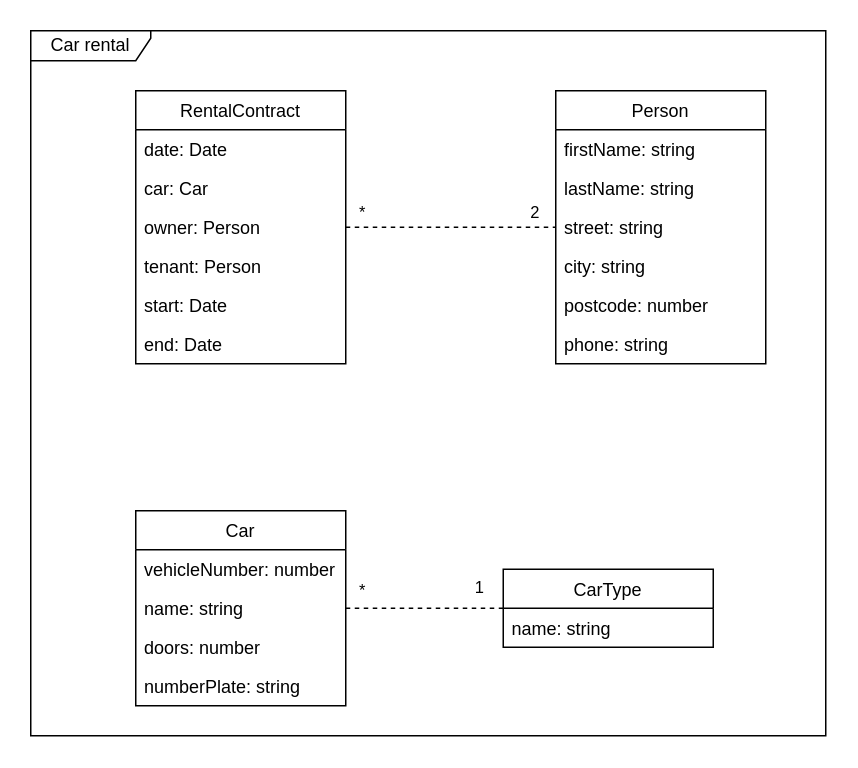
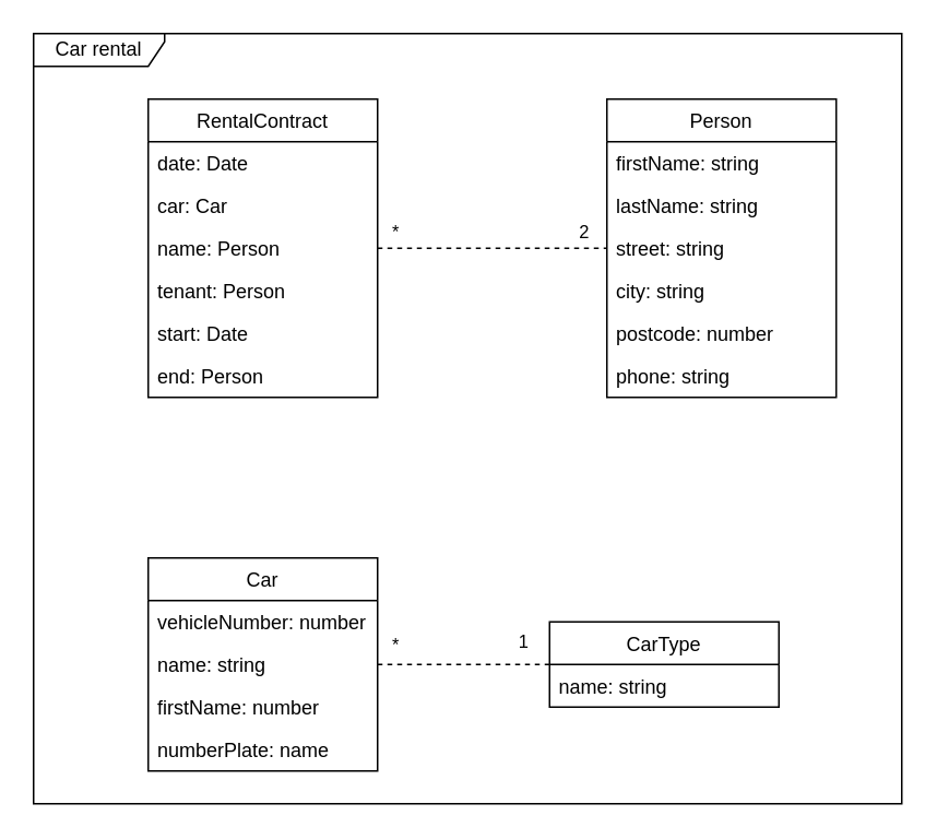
  <mxCell id="0" />
  <mxCell id="1" parent="0" />
  <mxCell id="2" style="edgeStyle=orthogonalEdgeStyle;rounded=0;orthogonalLoop=1;jettySize=auto;html=1;endArrow=none;endFill=0;dashed=1;" edge="1" parent="1" source="9" target="23"><mxGeometry relative="1" as="geometry" /></mxCell>
  <mxCell id="3" value="*" style="edgeLabel;html=1;align=center;verticalAlign=middle;resizable=0;points=[];" vertex="1" connectable="0" parent="2"><mxGeometry x="-0.855" y="-1" relative="1" as="geometry"><mxPoint y="-12" as="offset" /></mxGeometry></mxCell>
  <mxCell id="4" value="2" style="edgeLabel;html=1;align=center;verticalAlign=middle;resizable=0;points=[];" vertex="1" connectable="0" parent="2"><mxGeometry x="0.782" y="2" relative="1" as="geometry"><mxPoint y="-9" as="offset" /></mxGeometry></mxCell>
  <mxCell id="5" style="edgeStyle=orthogonalEdgeStyle;rounded=0;orthogonalLoop=1;jettySize=auto;html=1;endArrow=none;endFill=0;dashed=1;" edge="1" parent="1" source="16" target="21"><mxGeometry relative="1" as="geometry" /></mxCell>
  <mxCell id="6" value="*" style="edgeLabel;html=1;align=center;verticalAlign=middle;resizable=0;points=[];" vertex="1" connectable="0" parent="5"><mxGeometry x="-0.714" y="-1" relative="1" as="geometry"><mxPoint x="-5" y="-14" as="offset" /></mxGeometry></mxCell>
  <mxCell id="7" value="1" style="edgeLabel;html=1;align=center;verticalAlign=middle;resizable=0;points=[];" vertex="1" connectable="0" parent="5"><mxGeometry x="0.676" y="-2" relative="1" as="geometry"><mxPoint y="-17" as="offset" /></mxGeometry></mxCell>
  <mxCell id="8" value="Car rental" style="shape=umlFrame;whiteSpace=wrap;html=1;width=80;height=20;" vertex="1" parent="1"><mxGeometry x="20" y="20" width="530" height="470" as="geometry" /></mxCell>
  <mxCell id="9" value="RentalContract" style="swimlane;fontStyle=0;childLayout=stackLayout;horizontal=1;startSize=26;fillColor=none;horizontalStack=0;resizeParent=1;resizeParentMax=0;resizeLast=0;collapsible=1;marginBottom=0;" vertex="1" parent="1"><mxGeometry x="90" y="60" width="140" height="182" as="geometry" /></mxCell>
  <mxCell id="10" value="date: Date" style="text;strokeColor=none;fillColor=none;align=left;verticalAlign=top;spacingLeft=4;spacingRight=4;overflow=hidden;rotatable=0;points=[[0,0.5],[1,0.5]];portConstraint=eastwest;" vertex="1" parent="9"><mxGeometry y="26" width="140" height="26" as="geometry" /></mxCell>
  <mxCell id="11" value="car: Car" style="text;strokeColor=none;fillColor=none;align=left;verticalAlign=top;spacingLeft=4;spacingRight=4;overflow=hidden;rotatable=0;points=[[0,0.5],[1,0.5]];portConstraint=eastwest;" vertex="1" parent="9"><mxGeometry y="52" width="140" height="26" as="geometry" /></mxCell>
- <mxCell id="12" value="owner: Person" style="text;strokeColor=none;fillColor=none;align=left;verticalAlign=top;spacingLeft=4;spacingRight=4;overflow=hidden;rotatable=0;points=[[0,0.5],[1,0.5]];portConstraint=eastwest;" vertex="1" parent="9"><mxGeometry y="78" width="140" height="26" as="geometry" /></mxCell>
+ <mxCell id="12" value="name: Person" style="text;strokeColor=none;fillColor=none;align=left;verticalAlign=top;spacingLeft=4;spacingRight=4;overflow=hidden;rotatable=0;points=[[0,0.5],[1,0.5]];portConstraint=eastwest;" vertex="1" parent="9"><mxGeometry y="78" width="140" height="26" as="geometry" /></mxCell>
  <mxCell id="13" value="tenant: Person" style="text;strokeColor=none;fillColor=none;align=left;verticalAlign=top;spacingLeft=4;spacingRight=4;overflow=hidden;rotatable=0;points=[[0,0.5],[1,0.5]];portConstraint=eastwest;" vertex="1" parent="9"><mxGeometry y="104" width="140" height="26" as="geometry" /></mxCell>
  <mxCell id="14" value="start: Date" style="text;strokeColor=none;fillColor=none;align=left;verticalAlign=top;spacingLeft=4;spacingRight=4;overflow=hidden;rotatable=0;points=[[0,0.5],[1,0.5]];portConstraint=eastwest;" vertex="1" parent="9"><mxGeometry y="130" width="140" height="26" as="geometry" /></mxCell>
- <mxCell id="15" value="end: Date" style="text;strokeColor=none;fillColor=none;align=left;verticalAlign=top;spacingLeft=4;spacingRight=4;overflow=hidden;rotatable=0;points=[[0,0.5],[1,0.5]];portConstraint=eastwest;" vertex="1" parent="9"><mxGeometry y="156" width="140" height="26" as="geometry" /></mxCell>
+ <mxCell id="15" value="end: Person" style="text;strokeColor=none;fillColor=none;align=left;verticalAlign=top;spacingLeft=4;spacingRight=4;overflow=hidden;rotatable=0;points=[[0,0.5],[1,0.5]];portConstraint=eastwest;" vertex="1" parent="9"><mxGeometry y="156" width="140" height="26" as="geometry" /></mxCell>
  <mxCell id="16" value="Car" style="swimlane;fontStyle=0;childLayout=stackLayout;horizontal=1;startSize=26;fillColor=none;horizontalStack=0;resizeParent=1;resizeParentMax=0;resizeLast=0;collapsible=1;marginBottom=0;" vertex="1" parent="1"><mxGeometry x="90" y="340" width="140" height="130" as="geometry" /></mxCell>
  <mxCell id="17" value="vehicleNumber: number" style="text;strokeColor=none;fillColor=none;align=left;verticalAlign=top;spacingLeft=4;spacingRight=4;overflow=hidden;rotatable=0;points=[[0,0.5],[1,0.5]];portConstraint=eastwest;" vertex="1" parent="16"><mxGeometry y="26" width="140" height="26" as="geometry" /></mxCell>
  <mxCell id="18" value="name: string" style="text;strokeColor=none;fillColor=none;align=left;verticalAlign=top;spacingLeft=4;spacingRight=4;overflow=hidden;rotatable=0;points=[[0,0.5],[1,0.5]];portConstraint=eastwest;" vertex="1" parent="16"><mxGeometry y="52" width="140" height="26" as="geometry" /></mxCell>
- <mxCell id="19" value="doors: number" style="text;strokeColor=none;fillColor=none;align=left;verticalAlign=top;spacingLeft=4;spacingRight=4;overflow=hidden;rotatable=0;points=[[0,0.5],[1,0.5]];portConstraint=eastwest;" vertex="1" parent="16"><mxGeometry y="78" width="140" height="26" as="geometry" /></mxCell>
- <mxCell id="20" value="numberPlate: string" style="text;strokeColor=none;fillColor=none;align=left;verticalAlign=top;spacingLeft=4;spacingRight=4;overflow=hidden;rotatable=0;points=[[0,0.5],[1,0.5]];portConstraint=eastwest;" vertex="1" parent="16"><mxGeometry y="104" width="140" height="26" as="geometry" /></mxCell>
+ <mxCell id="19" value="firstName: number" style="text;strokeColor=none;fillColor=none;align=left;verticalAlign=top;spacingLeft=4;spacingRight=4;overflow=hidden;rotatable=0;points=[[0,0.5],[1,0.5]];portConstraint=eastwest;" vertex="1" parent="16"><mxGeometry y="78" width="140" height="26" as="geometry" /></mxCell>
+ <mxCell id="20" value="numberPlate: name" style="text;strokeColor=none;fillColor=none;align=left;verticalAlign=top;spacingLeft=4;spacingRight=4;overflow=hidden;rotatable=0;points=[[0,0.5],[1,0.5]];portConstraint=eastwest;" vertex="1" parent="16"><mxGeometry y="104" width="140" height="26" as="geometry" /></mxCell>
  <mxCell id="21" value="CarType" style="swimlane;fontStyle=0;childLayout=stackLayout;horizontal=1;startSize=26;fillColor=none;horizontalStack=0;resizeParent=1;resizeParentMax=0;resizeLast=0;collapsible=1;marginBottom=0;" vertex="1" parent="1"><mxGeometry x="335" y="379" width="140" height="52" as="geometry" /></mxCell>
  <mxCell id="22" value="name: string" style="text;strokeColor=none;fillColor=none;align=left;verticalAlign=top;spacingLeft=4;spacingRight=4;overflow=hidden;rotatable=0;points=[[0,0.5],[1,0.5]];portConstraint=eastwest;" vertex="1" parent="21"><mxGeometry y="26" width="140" height="26" as="geometry" /></mxCell>
  <mxCell id="23" value="Person" style="swimlane;fontStyle=0;childLayout=stackLayout;horizontal=1;startSize=26;fillColor=none;horizontalStack=0;resizeParent=1;resizeParentMax=0;resizeLast=0;collapsible=1;marginBottom=0;" vertex="1" parent="1"><mxGeometry x="370" y="60" width="140" height="182" as="geometry" /></mxCell>
  <mxCell id="24" value="firstName: string" style="text;strokeColor=none;fillColor=none;align=left;verticalAlign=top;spacingLeft=4;spacingRight=4;overflow=hidden;rotatable=0;points=[[0,0.5],[1,0.5]];portConstraint=eastwest;" vertex="1" parent="23"><mxGeometry y="26" width="140" height="26" as="geometry" /></mxCell>
  <mxCell id="25" value="lastName: string" style="text;strokeColor=none;fillColor=none;align=left;verticalAlign=top;spacingLeft=4;spacingRight=4;overflow=hidden;rotatable=0;points=[[0,0.5],[1,0.5]];portConstraint=eastwest;" vertex="1" parent="23"><mxGeometry y="52" width="140" height="26" as="geometry" /></mxCell>
  <mxCell id="26" value="street: string" style="text;strokeColor=none;fillColor=none;align=left;verticalAlign=top;spacingLeft=4;spacingRight=4;overflow=hidden;rotatable=0;points=[[0,0.5],[1,0.5]];portConstraint=eastwest;" vertex="1" parent="23"><mxGeometry y="78" width="140" height="26" as="geometry" /></mxCell>
  <mxCell id="27" value="city: string" style="text;strokeColor=none;fillColor=none;align=left;verticalAlign=top;spacingLeft=4;spacingRight=4;overflow=hidden;rotatable=0;points=[[0,0.5],[1,0.5]];portConstraint=eastwest;" vertex="1" parent="23"><mxGeometry y="104" width="140" height="26" as="geometry" /></mxCell>
  <mxCell id="28" value="postcode: number" style="text;strokeColor=none;fillColor=none;align=left;verticalAlign=top;spacingLeft=4;spacingRight=4;overflow=hidden;rotatable=0;points=[[0,0.5],[1,0.5]];portConstraint=eastwest;" vertex="1" parent="23"><mxGeometry y="130" width="140" height="26" as="geometry" /></mxCell>
  <mxCell id="29" value="phone: string" style="text;strokeColor=none;fillColor=none;align=left;verticalAlign=top;spacingLeft=4;spacingRight=4;overflow=hidden;rotatable=0;points=[[0,0.5],[1,0.5]];portConstraint=eastwest;" vertex="1" parent="23"><mxGeometry y="156" width="140" height="26" as="geometry" /></mxCell>
